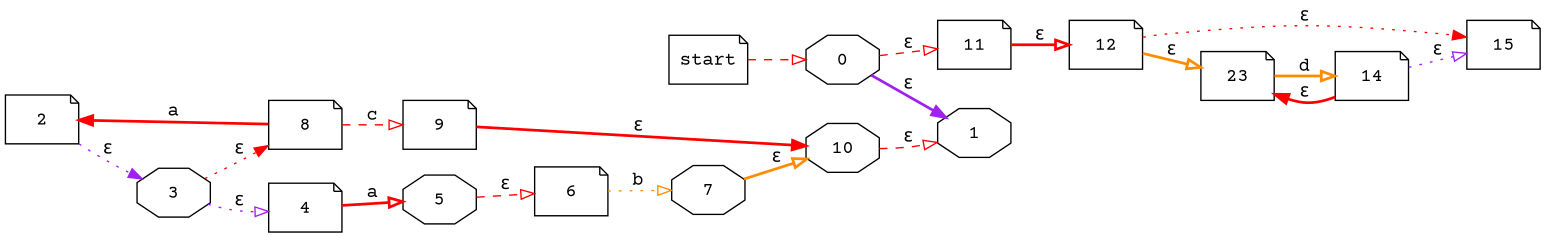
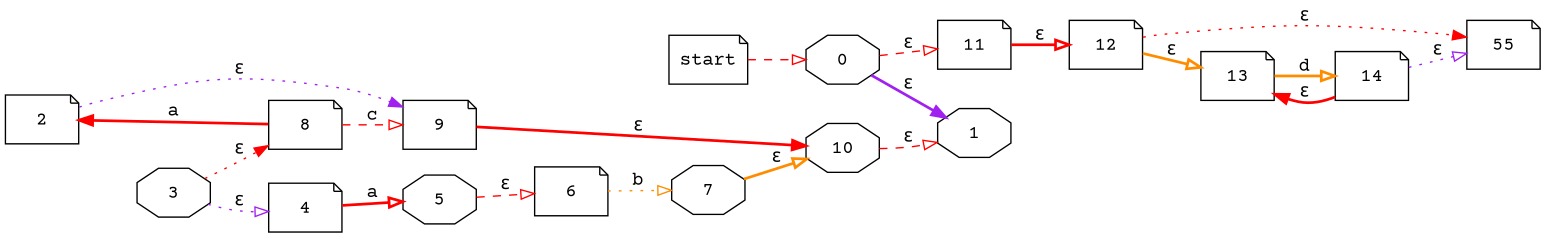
  digraph {
    fontname="Courier Prime"
    rankdir=LR
    node [fontname="Courier Prime" shape=note]
    edge [arrowhead=onormal color=red fontname="Courier Prime" style=bold]
    n1 [label=0 shape=octagon]
    n2 [label=1 shape=octagon]
    n3 [label=11]
    n4 [label=12]
    n5 [label=2]
    n6 [label=3 shape=octagon]
    n7 [label=4]
    n8 [label=8]
    n9 [label=5 shape=octagon]
    n10 [label=9]
    n11 [label=6]
    n12 [label=7 shape=octagon]
    n13 [label=10 shape=octagon]
-   n14 [label=23]
-   n15 [label=15]
+   n14 [label=13]
+   n15 [label=55]
    n16 [label=14]
    n17 [label=start]
    n1 -> n2 [arrowhead=normal color=purple label="ε"]
    n1 -> n3 [label="ε" style=dashed]
    n3 -> n4 [label="ε"]
    n4 -> n14 [color=darkorange label="ε"]
    n4 -> n15 [arrowhead=normal label="ε" style=dotted]
-   n5 -> n6 [arrowhead=normal color=purple label="ε" style=dotted]
+   n5 -> n10 [arrowhead=normal color=purple label="ε" style=dotted]
    n6 -> n7 [color=purple label="ε" style=dotted]
    n6 -> n8 [arrowhead=normal label="ε" style=dotted]
    n7 -> n9 [label=a]
    n8 -> n5 [arrowhead=normal label=a]
    n8 -> n10 [label=c style=dashed]
    n9 -> n11 [label="ε" style=dashed]
    n10 -> n13 [arrowhead=normal label="ε"]
    n11 -> n12 [color=darkorange label=b style=dotted]
    n12 -> n13 [color=darkorange label="ε"]
    n13 -> n2 [label="ε" style=dashed]
    n14 -> n16 [color=darkorange label=d]
    n16 -> n14 [arrowhead=normal label="ε"]
    n16 -> n15 [color=purple label="ε" style=dotted]
    n17 -> n1 [style=dashed]
  }
